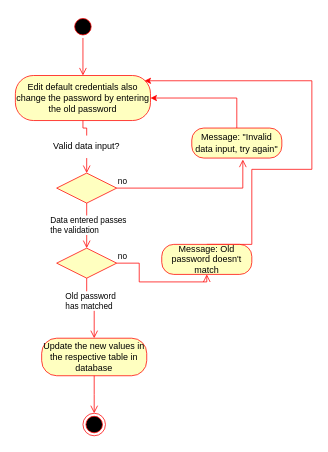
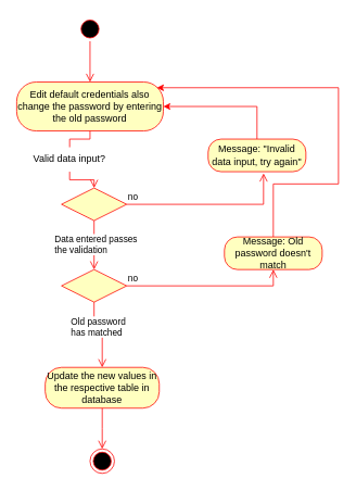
  <mxCell id="0" />
  <mxCell id="1" parent="0" />
  <mxCell id="2" value="" style="ellipse;html=1;shape=startState;fillColor=#000000;strokeColor=#ff0000;" parent="1" vertex="1"><mxGeometry x="95" y="20" width="30" height="30" as="geometry" /></mxCell>
  <mxCell id="3" value="" style="edgeStyle=orthogonalEdgeStyle;html=1;verticalAlign=bottom;endArrow=open;endSize=8;strokeColor=#ff0000;rounded=0;entryX=0.5;entryY=0;entryDx=0;entryDy=0;" parent="1" source="2" target="4" edge="1"><mxGeometry relative="1" as="geometry"><mxPoint x="110" y="110" as="targetPoint" /></mxGeometry></mxCell>
  <mxCell id="4" value="Edit default credentials also change the password by entering the old password" style="rounded=1;whiteSpace=wrap;html=1;arcSize=40;fontColor=#000000;fillColor=#ffffc0;strokeColor=#ff0000;" parent="1" vertex="1"><mxGeometry x="20" y="100" width="180" height="60" as="geometry" /></mxCell>
  <mxCell id="5" value="" style="edgeStyle=orthogonalEdgeStyle;html=1;verticalAlign=bottom;endArrow=open;endSize=8;strokeColor=#ff0000;rounded=0;entryX=0.5;entryY=0;entryDx=0;entryDy=0;startArrow=none;" parent="1" source="9" target="6" edge="1"><mxGeometry relative="1" as="geometry"><mxPoint x="110" y="220" as="targetPoint" /></mxGeometry></mxCell>
  <mxCell id="6" value="" style="rhombus;whiteSpace=wrap;html=1;fillColor=#ffffc0;strokeColor=#ff0000;" parent="1" vertex="1"><mxGeometry x="75" y="230" width="80" height="40" as="geometry" /></mxCell>
  <mxCell id="7" value="no" style="edgeStyle=orthogonalEdgeStyle;html=1;align=left;verticalAlign=bottom;endArrow=open;endSize=8;strokeColor=#ff0000;rounded=0;entryX=0.567;entryY=1.05;entryDx=0;entryDy=0;entryPerimeter=0;" parent="1" source="6" target="12" edge="1"><mxGeometry x="-1" relative="1" as="geometry"><mxPoint x="325" y="250" as="targetPoint" /></mxGeometry></mxCell>
  <mxCell id="8" value="Data entered passes&amp;nbsp;&lt;br&gt;the validation" style="edgeStyle=orthogonalEdgeStyle;html=1;align=left;verticalAlign=top;endArrow=open;endSize=8;strokeColor=#ff0000;rounded=0;" parent="1" source="6" edge="1"><mxGeometry x="-0.667" y="-50" relative="1" as="geometry"><mxPoint x="115" y="330" as="targetPoint" /><mxPoint as="offset" /></mxGeometry></mxCell>
- <mxCell id="9" value="Valid data input?" style="text;html=1;strokeColor=none;fillColor=none;align=center;verticalAlign=middle;whiteSpace=wrap;rounded=0;" parent="1" vertex="1"><mxGeometry x="65" y="180" width="100" height="30" as="geometry" /></mxCell>
+ <mxCell id="9" value="Valid data input?" style="text;html=1;strokeColor=none;fillColor=none;align=center;verticalAlign=middle;whiteSpace=wrap;rounded=0;" parent="1" vertex="1"><mxGeometry x="35" y="180" width="100" height="30" as="geometry" /></mxCell>
  <mxCell id="10" value="" style="edgeStyle=orthogonalEdgeStyle;html=1;verticalAlign=bottom;endArrow=none;endSize=8;strokeColor=#ff0000;rounded=0;entryX=0.5;entryY=0;entryDx=0;entryDy=0;" parent="1" source="4" target="9" edge="1"><mxGeometry relative="1" as="geometry"><mxPoint x="115" y="230" as="targetPoint" /><mxPoint x="110" y="160" as="sourcePoint" /></mxGeometry></mxCell>
  <mxCell id="11" style="edgeStyle=orthogonalEdgeStyle;rounded=0;orthogonalLoop=1;jettySize=auto;html=1;exitX=0.5;exitY=0;exitDx=0;exitDy=0;entryX=1;entryY=0.5;entryDx=0;entryDy=0;fillColor=#f8cecc;strokeColor=#FF0000;" edge="1" parent="1" source="12" target="4"><mxGeometry relative="1" as="geometry" /></mxCell>
  <mxCell id="12" value="Message: &quot;Invalid data input, try again&quot;" style="rounded=1;whiteSpace=wrap;html=1;arcSize=40;fontColor=#000000;fillColor=#ffffc0;strokeColor=#ff0000;" vertex="1" parent="1"><mxGeometry x="255" y="170" width="120" height="40" as="geometry" /></mxCell>
  <mxCell id="13" value="" style="rhombus;whiteSpace=wrap;html=1;fillColor=#ffffc0;strokeColor=#ff0000;" vertex="1" parent="1"><mxGeometry x="75" y="330" width="80" height="40" as="geometry" /></mxCell>
  <mxCell id="14" value="no" style="edgeStyle=orthogonalEdgeStyle;html=1;align=left;verticalAlign=bottom;endArrow=open;endSize=8;strokeColor=#ff0000;rounded=0;entryX=0.5;entryY=1;entryDx=0;entryDy=0;" edge="1" source="13" parent="1" target="17"><mxGeometry x="-1" relative="1" as="geometry"><mxPoint x="255" y="350" as="targetPoint" /></mxGeometry></mxCell>
  <mxCell id="15" value="Old password &lt;br&gt;has matched" style="edgeStyle=orthogonalEdgeStyle;html=1;align=left;verticalAlign=top;endArrow=open;endSize=8;strokeColor=#ff0000;rounded=0;" edge="1" source="13" parent="1" target="18"><mxGeometry x="-0.75" y="-30" relative="1" as="geometry"><mxPoint x="115" y="450" as="targetPoint" /><mxPoint as="offset" /></mxGeometry></mxCell>
  <mxCell id="16" style="edgeStyle=orthogonalEdgeStyle;rounded=0;orthogonalLoop=1;jettySize=auto;html=1;exitX=0.5;exitY=0;exitDx=0;exitDy=0;strokeColor=#FF0000;entryX=0.956;entryY=0.117;entryDx=0;entryDy=0;entryPerimeter=0;" edge="1" parent="1" source="17" target="4"><mxGeometry relative="1" as="geometry"><mxPoint x="415" y="160" as="targetPoint" /><Array as="points"><mxPoint x="335" y="225" /><mxPoint x="415" y="225" /><mxPoint x="415" y="107" /></Array></mxGeometry></mxCell>
- <mxCell id="17" value="Message: Old password doesn't match" style="rounded=1;whiteSpace=wrap;html=1;arcSize=40;fontColor=#000000;fillColor=#ffffc0;strokeColor=#ff0000;" vertex="1" parent="1"><mxGeometry x="215" y="325" width="120" height="40" as="geometry" /></mxCell>
+ <mxCell id="17" value="Message: Old password doesn't match" style="rounded=1;whiteSpace=wrap;html=1;arcSize=40;fontColor=#000000;fillColor=#ffffc0;strokeColor=#ff0000;" vertex="1" parent="1"><mxGeometry x="275" y="290" width="120" height="40" as="geometry" /></mxCell>
  <mxCell id="18" value="Update the new values in the respective table in database" style="rounded=1;whiteSpace=wrap;html=1;arcSize=40;fontColor=#000000;fillColor=#ffffc0;strokeColor=#ff0000;" vertex="1" parent="1"><mxGeometry x="55" y="450" width="140" height="50" as="geometry" /></mxCell>
  <mxCell id="19" value="" style="edgeStyle=orthogonalEdgeStyle;html=1;verticalAlign=bottom;endArrow=open;endSize=8;strokeColor=#ff0000;rounded=0;" edge="1" source="18" parent="1"><mxGeometry relative="1" as="geometry"><mxPoint x="125" y="550" as="targetPoint" /></mxGeometry></mxCell>
  <mxCell id="20" value="" style="ellipse;html=1;shape=endState;fillColor=#000000;strokeColor=#ff0000;" vertex="1" parent="1"><mxGeometry x="110" y="550" width="30" height="30" as="geometry" /></mxCell>
